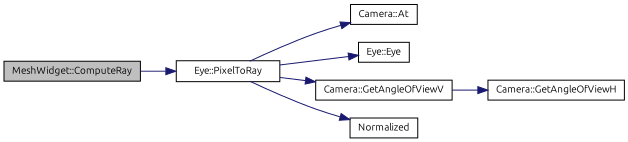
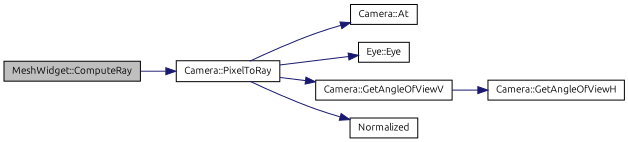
  digraph {
    fontname=Ubuntu
    rankdir=LR
    node [color=black fillcolor=white fontname=Ubuntu fontsize=10 shape=record style=filled]
    edge [color=midnightblue fontname=Ubuntu fontsize=10 labelfontname=Helvetica labelfontsize=10 style=solid]
    n1 [fillcolor=grey75 fontcolor=black height=0.2 label="MeshWidget::ComputeRay" width=0.4]
-   n2 [height=0.2 label="Eye::PixelToRay" width=0.4]
+   n2 [height=0.2 label="Camera::PixelToRay" width=0.4]
    n3 [height=0.2 label="Camera::At" width=0.4]
    n4 [height=0.2 label="Eye::Eye" width=0.4]
    n5 [height=0.2 label="Camera::GetAngleOfViewV" width=0.4]
    n6 [height=0.2 label=Normalized width=0.4]
    n7 [height=0.2 label="Camera::GetAngleOfViewH" width=0.4]
    n1 -> n2
    n2 -> n3
    n2 -> n4
    n2 -> n5
    n2 -> n6
    n5 -> n7
  }
